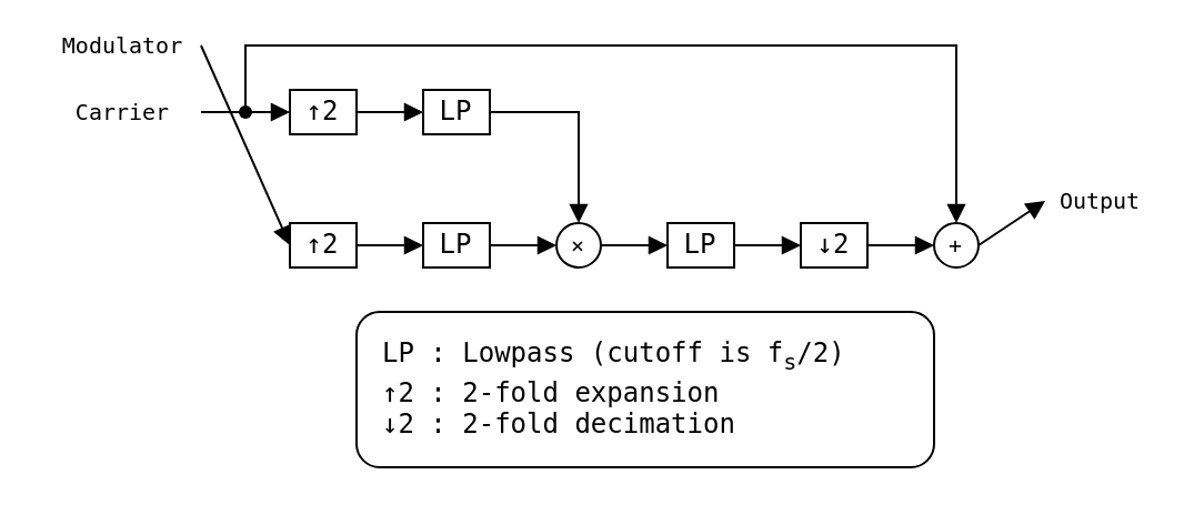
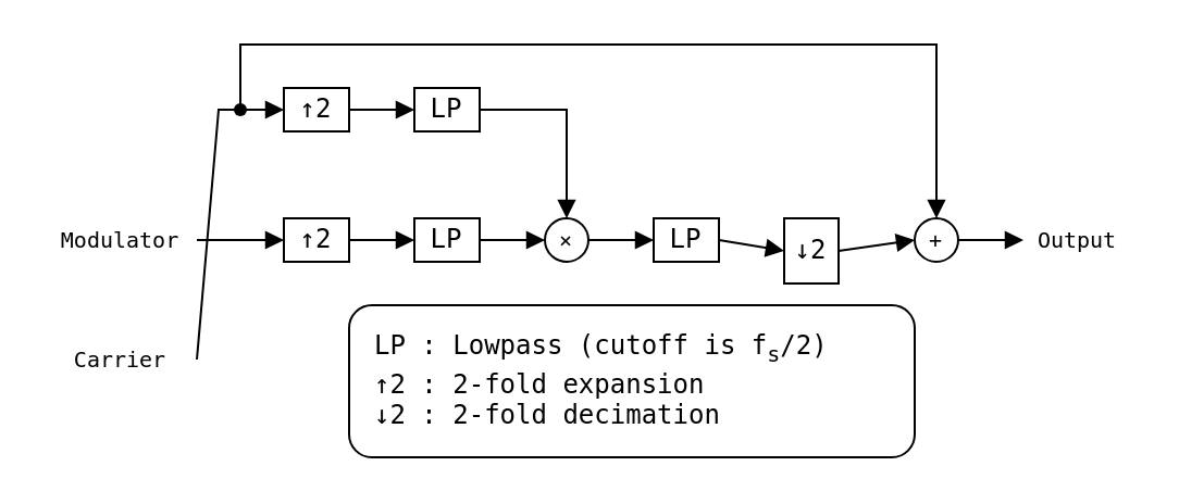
  <mxCell id="0" />
  <mxCell id="1" parent="0" />
- <mxCell id="2" value="Carrier" style="text;html=1;strokeColor=none;fillColor=none;align=center;verticalAlign=middle;whiteSpace=wrap;rounded=0;fontFamily=monospace;fontSize=10;" parent="1" vertex="1"><mxGeometry x="20" y="40" width="70" height="20" as="geometry" /></mxCell>
- <mxCell id="3" value="Modulator" style="text;html=1;strokeColor=none;fillColor=none;align=center;verticalAlign=middle;whiteSpace=wrap;rounded=0;fontFamily=monospace;fontSize=10;" parent="1" vertex="1"><mxGeometry x="20" y="10" width="70" height="20" as="geometry" /></mxCell>
+ <mxCell id="2" value="Carrier" style="text;html=1;strokeColor=none;fillColor=none;align=center;verticalAlign=middle;whiteSpace=wrap;rounded=0;fontFamily=monospace;fontSize=10;" parent="1" vertex="1"><mxGeometry x="20" y="155" width="70" height="20" as="geometry" /></mxCell>
+ <mxCell id="3" value="Modulator" style="text;html=1;strokeColor=none;fillColor=none;align=center;verticalAlign=middle;whiteSpace=wrap;rounded=0;fontFamily=monospace;fontSize=10;" parent="1" vertex="1"><mxGeometry x="20" y="100" width="70" height="20" as="geometry" /></mxCell>
  <mxCell id="4" value="" style="endArrow=classic;html=1;rounded=0;fontFamily=monospace;fontSize=10;" parent="1" edge="1"><mxGeometry width="50" height="50" relative="1" as="geometry"><mxPoint x="170" y="50" as="sourcePoint" /><mxPoint x="170" y="50" as="targetPoint" /><Array as="points"><mxPoint x="170" y="50" /></Array></mxGeometry></mxCell>
- <mxCell id="5" value="Output" style="text;html=1;strokeColor=none;fillColor=none;align=center;verticalAlign=middle;whiteSpace=wrap;rounded=0;fontFamily=monospace;fontSize=10;" parent="1" vertex="1"><mxGeometry x="470" y="80" width="50" height="20" as="geometry" /></mxCell>
+ <mxCell id="5" value="Output" style="text;html=1;strokeColor=none;fillColor=none;align=center;verticalAlign=middle;whiteSpace=wrap;rounded=0;fontFamily=monospace;fontSize=10;" parent="1" vertex="1"><mxGeometry x="470" y="100" width="50" height="20" as="geometry" /></mxCell>
  <mxCell id="6" value="" style="endArrow=block;html=1;rounded=0;fontFamily=monospace;fontSize=10;entryX=0;entryY=0.5;entryDx=0;entryDy=0;exitX=0.412;exitY=0.554;exitDx=0;exitDy=0;exitPerimeter=0;endFill=1;" parent="1" source="22" target="10" edge="1"><mxGeometry width="50" height="50" relative="1" as="geometry"><mxPoint x="110" y="50" as="sourcePoint" /><mxPoint x="130" y="50" as="targetPoint" /></mxGeometry></mxCell>
  <mxCell id="7" value="" style="endArrow=block;html=1;rounded=0;exitX=1;exitY=0.5;exitDx=0;exitDy=0;fontFamily=monospace;fontSize=10;entryX=0;entryY=0.5;entryDx=0;entryDy=0;endFill=1;" parent="1" source="3" target="11" edge="1"><mxGeometry width="50" height="50" relative="1" as="geometry"><mxPoint x="160" y="100" as="sourcePoint" /><mxPoint x="120" y="120" as="targetPoint" /></mxGeometry></mxCell>
  <mxCell id="8" value="+" style="ellipse;whiteSpace=wrap;html=1;aspect=fixed;fontFamily=monospace;fontSize=10;" parent="1" vertex="1"><mxGeometry x="420" y="100" width="20" height="20" as="geometry" /></mxCell>
  <mxCell id="9" value="×" style="ellipse;whiteSpace=wrap;html=1;aspect=fixed;fontFamily=monospace;fontSize=10;" parent="1" vertex="1"><mxGeometry x="250" y="100" width="20" height="20" as="geometry" /></mxCell>
  <mxCell id="10" value="↑2" style="rounded=0;whiteSpace=wrap;html=1;fontFamily=monospace;" parent="1" vertex="1"><mxGeometry x="130" y="40" width="30" height="20" as="geometry" /></mxCell>
  <mxCell id="11" value="↑2" style="rounded=0;whiteSpace=wrap;html=1;fontFamily=monospace;" parent="1" vertex="1"><mxGeometry x="130" y="100" width="30" height="20" as="geometry" /></mxCell>
  <mxCell id="12" value="LP" style="rounded=0;whiteSpace=wrap;html=1;fontFamily=monospace;" parent="1" vertex="1"><mxGeometry x="190" y="40" width="30" height="20" as="geometry" /></mxCell>
  <mxCell id="13" value="" style="endArrow=block;html=1;rounded=0;exitX=1;exitY=0.5;exitDx=0;exitDy=0;fontFamily=monospace;fontSize=10;entryX=0;entryY=0.5;entryDx=0;entryDy=0;endFill=1;" parent="1" source="10" target="12" edge="1"><mxGeometry width="50" height="50" relative="1" as="geometry"><mxPoint x="170" y="80" as="sourcePoint" /><mxPoint x="210" y="80" as="targetPoint" /></mxGeometry></mxCell>
  <mxCell id="14" value="LP" style="rounded=0;whiteSpace=wrap;html=1;fontFamily=monospace;" parent="1" vertex="1"><mxGeometry x="190" y="100" width="30" height="20" as="geometry" /></mxCell>
  <mxCell id="15" value="LP" style="rounded=0;whiteSpace=wrap;html=1;fontFamily=monospace;" parent="1" vertex="1"><mxGeometry x="300" y="100" width="30" height="20" as="geometry" /></mxCell>
  <mxCell id="16" value="" style="endArrow=block;html=1;rounded=0;exitX=1;exitY=0.5;exitDx=0;exitDy=0;fontFamily=monospace;fontSize=10;entryX=0;entryY=0.5;entryDx=0;entryDy=0;endFill=1;" parent="1" source="11" target="14" edge="1"><mxGeometry width="50" height="50" relative="1" as="geometry"><mxPoint x="100" y="120" as="sourcePoint" /><mxPoint x="140" y="120" as="targetPoint" /></mxGeometry></mxCell>
  <mxCell id="17" value="" style="endArrow=block;html=1;rounded=0;exitX=1;exitY=0.5;exitDx=0;exitDy=0;fontFamily=monospace;fontSize=10;entryX=0;entryY=0.5;entryDx=0;entryDy=0;endFill=1;" parent="1" source="14" target="9" edge="1"><mxGeometry width="50" height="50" relative="1" as="geometry"><mxPoint x="250" y="140" as="sourcePoint" /><mxPoint x="280" y="140" as="targetPoint" /></mxGeometry></mxCell>
  <mxCell id="18" value="" style="endArrow=block;html=1;rounded=0;exitX=1;exitY=0.5;exitDx=0;exitDy=0;fontFamily=monospace;fontSize=10;entryX=0.5;entryY=0;entryDx=0;entryDy=0;endFill=1;" parent="1" source="12" target="9" edge="1"><mxGeometry width="50" height="50" relative="1" as="geometry"><mxPoint x="275" y="60" as="sourcePoint" /><mxPoint x="305" y="60" as="targetPoint" /><Array as="points"><mxPoint x="260" y="50" /></Array></mxGeometry></mxCell>
  <mxCell id="19" value="" style="endArrow=block;html=1;rounded=0;exitX=1;exitY=0.5;exitDx=0;exitDy=0;fontFamily=monospace;fontSize=10;entryX=0;entryY=0.5;entryDx=0;entryDy=0;endFill=1;" parent="1" source="9" target="15" edge="1"><mxGeometry width="50" height="50" relative="1" as="geometry"><mxPoint x="280" y="140" as="sourcePoint" /><mxPoint x="310" y="140" as="targetPoint" /></mxGeometry></mxCell>
- <mxCell id="20" value="↓2" style="rounded=0;whiteSpace=wrap;html=1;fontFamily=monospace;" parent="1" vertex="1"><mxGeometry x="360" y="100" width="30" height="20" as="geometry" /></mxCell>
+ <mxCell id="20" value="↓2" style="rounded=0;whiteSpace=wrap;html=1;fontFamily=monospace;" parent="1" vertex="1"><mxGeometry x="360" y="100" width="25" height="30" as="geometry" /></mxCell>
  <mxCell id="21" value="" style="endArrow=block;html=1;rounded=0;exitX=1;exitY=0.5;exitDx=0;exitDy=0;fontFamily=monospace;fontSize=10;entryX=0;entryY=0.5;entryDx=0;entryDy=0;endFill=1;" parent="1" source="15" target="20" edge="1"><mxGeometry width="50" height="50" relative="1" as="geometry"><mxPoint x="334" y="80" as="sourcePoint" /><mxPoint x="364" y="80" as="targetPoint" /></mxGeometry></mxCell>
  <mxCell id="22" value="" style="shape=waypoint;sketch=0;fillStyle=solid;size=6;pointerEvents=1;points=[];fillColor=none;resizable=0;rotatable=0;perimeter=centerPerimeter;snapToPoint=1;fontFamily=monospace;" parent="1" vertex="1"><mxGeometry x="100" y="40" width="20" height="20" as="geometry" /></mxCell>
  <mxCell id="23" value="" style="endArrow=none;html=1;rounded=0;fontFamily=monospace;fontSize=10;exitX=1;exitY=0.5;exitDx=0;exitDy=0;entryX=0.546;entryY=0.64;entryDx=0;entryDy=0;entryPerimeter=0;" parent="1" source="2" target="22" edge="1"><mxGeometry width="50" height="50" relative="1" as="geometry"><mxPoint x="100" y="60" as="sourcePoint" /><mxPoint x="120" y="60" as="targetPoint" /><Array as="points"><mxPoint x="100" y="50" /></Array></mxGeometry></mxCell>
  <mxCell id="24" value="" style="endArrow=block;html=1;rounded=0;exitX=1;exitY=0.5;exitDx=0;exitDy=0;fontFamily=monospace;fontSize=10;entryX=0;entryY=0.5;entryDx=0;entryDy=0;endFill=1;" parent="1" source="20" target="8" edge="1"><mxGeometry width="50" height="50" relative="1" as="geometry"><mxPoint x="390" y="140" as="sourcePoint" /><mxPoint x="420" y="140" as="targetPoint" /></mxGeometry></mxCell>
  <mxCell id="25" value="" style="endArrow=block;html=1;rounded=0;exitX=1;exitY=0.5;exitDx=0;exitDy=0;fontFamily=monospace;fontSize=10;entryX=0;entryY=0.5;entryDx=0;entryDy=0;endFill=1;" parent="1" source="8" target="5" edge="1"><mxGeometry width="50" height="50" relative="1" as="geometry"><mxPoint x="440" y="130" as="sourcePoint" /><mxPoint x="470" y="130" as="targetPoint" /></mxGeometry></mxCell>
  <mxCell id="26" value="" style="endArrow=block;html=1;rounded=0;fontFamily=monospace;fontSize=10;exitX=0.514;exitY=0.256;exitDx=0;exitDy=0;exitPerimeter=0;entryX=0.5;entryY=0;entryDx=0;entryDy=0;endFill=1;" parent="1" source="22" target="8" edge="1"><mxGeometry width="50" height="50" relative="1" as="geometry"><mxPoint x="110" y="20" as="sourcePoint" /><mxPoint x="320" y="20" as="targetPoint" /><Array as="points"><mxPoint x="110" y="20" /><mxPoint x="190" y="20" /><mxPoint x="430" y="20" /></Array></mxGeometry></mxCell>
  <mxCell id="27" value="LP : Lowpass (cutoff is f&lt;sub&gt;s&lt;/sub&gt;/2)&lt;br&gt;↑2 : 2-fold expansion&lt;br&gt;↓2 : 2-fold decimation" style="rounded=1;whiteSpace=wrap;html=1;align=left;spacingLeft=10;fontFamily=monospace;" parent="1" vertex="1"><mxGeometry x="160" y="140" width="260" height="70" as="geometry" /></mxCell>
